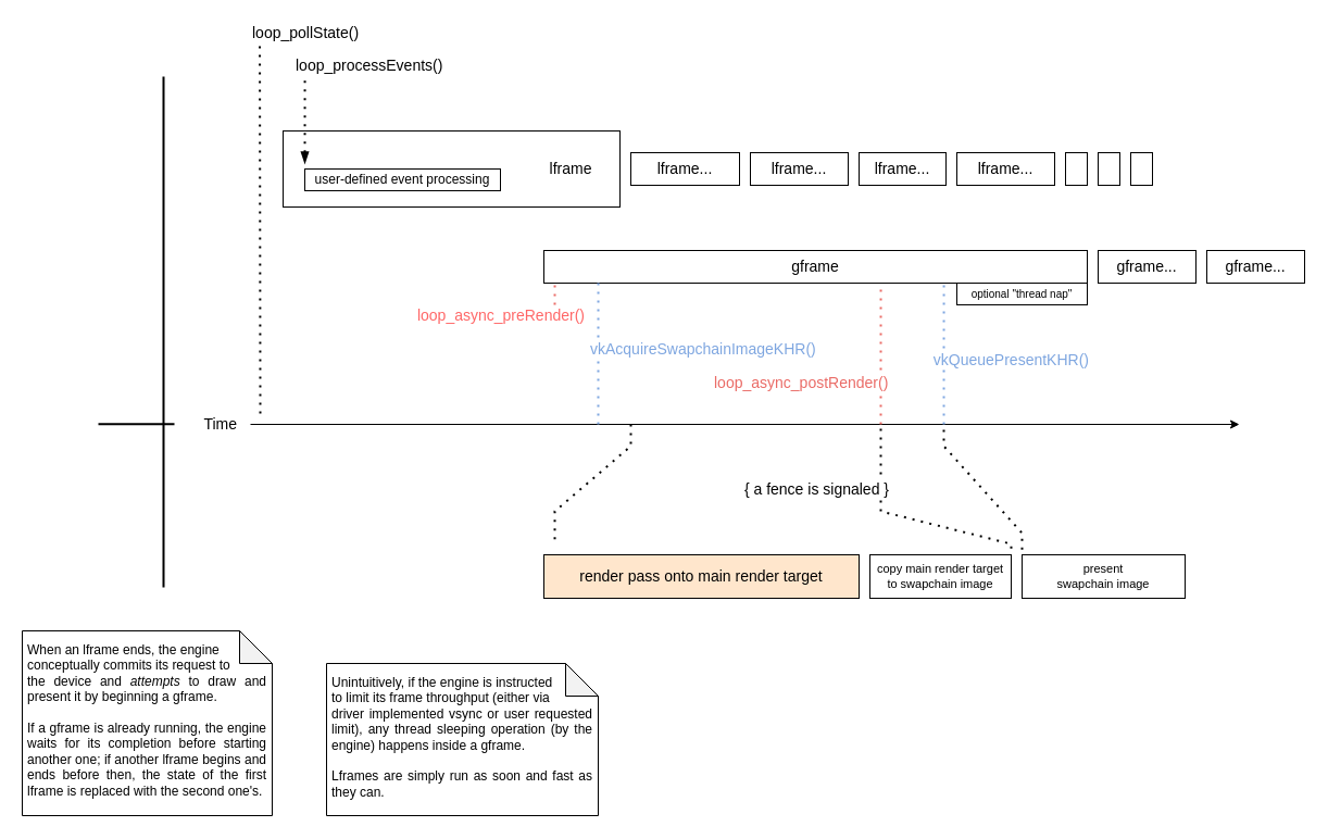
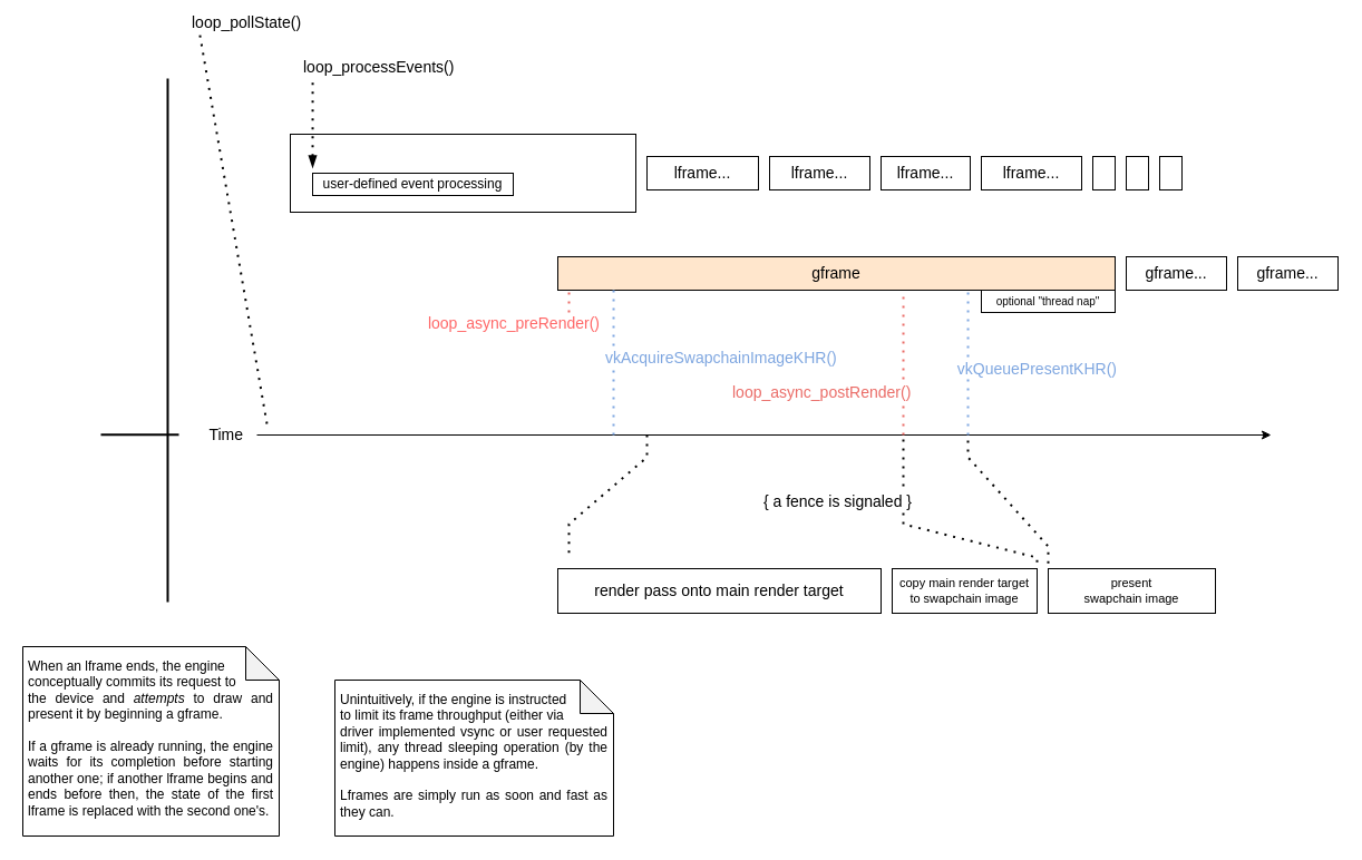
  <mxCell id="0" />
  <mxCell id="1" parent="0" />
  <mxCell id="2" value="" style="endArrow=classic;html=1;rounded=0;" parent="1" edge="1"><mxGeometry width="50" height="50" relative="1" as="geometry"><mxPoint x="230" y="390" as="sourcePoint" /><mxPoint x="1140" y="390" as="targetPoint" /></mxGeometry></mxCell>
- <mxCell id="3" value="loop_pollState()" style="text;html=1;strokeColor=none;fillColor=none;align=left;verticalAlign=middle;whiteSpace=wrap;rounded=0;textDirection=ltr;horizontal=1;fontSize=14;" parent="1" vertex="1"><mxGeometry x="230" y="20" width="150" height="20" as="geometry" /></mxCell>
+ <mxCell id="3" value="loop_pollState()" style="text;html=1;strokeColor=none;fillColor=none;align=left;verticalAlign=middle;whiteSpace=wrap;rounded=0;textDirection=ltr;horizontal=1;fontSize=14;" parent="1" vertex="1"><mxGeometry x="170" y="10" width="150" height="20" as="geometry" /></mxCell>
  <mxCell id="4" value="" style="endArrow=none;dashed=1;html=1;dashPattern=1 3;strokeWidth=2;rounded=0;entryX=0.057;entryY=0.953;entryDx=0;entryDy=0;jumpSize=6;startArrow=none;startFill=0;entryPerimeter=0;" parent="1" target="3" edge="1"><mxGeometry width="50" height="50" relative="1" as="geometry"><mxPoint x="239" y="380" as="sourcePoint" /><mxPoint x="460" y="190" as="targetPoint" /></mxGeometry></mxCell>
  <mxCell id="5" value="loop_processEvents()" style="text;html=1;strokeColor=none;fillColor=none;align=left;verticalAlign=middle;whiteSpace=wrap;rounded=0;textDirection=ltr;horizontal=1;fontSize=14;" parent="1" vertex="1"><mxGeometry x="270" y="50" width="150" height="20" as="geometry" /></mxCell>
  <mxCell id="6" value="" style="rounded=0;whiteSpace=wrap;html=1;fontSize=14;" parent="1" vertex="1"><mxGeometry x="260" y="120" width="310" height="70" as="geometry" /></mxCell>
  <mxCell id="7" value="Time" style="text;html=1;strokeColor=none;fillColor=none;align=right;verticalAlign=middle;whiteSpace=wrap;rounded=0;labelBackgroundColor=none;fontSize=14;" parent="1" vertex="1"><mxGeometry x="180" y="380" width="40" height="20" as="geometry" /></mxCell>
  <mxCell id="8" value="" style="endArrow=none;html=1;rounded=0;fontSize=14;strokeWidth=2;jumpSize=6;" parent="1" edge="1"><mxGeometry width="50" height="50" relative="1" as="geometry"><mxPoint x="150" y="540" as="sourcePoint" /><mxPoint x="150" y="70" as="targetPoint" /></mxGeometry></mxCell>
  <mxCell id="9" value="" style="endArrow=none;html=1;rounded=0;fontSize=14;strokeWidth=2;jumpSize=6;" parent="1" edge="1"><mxGeometry width="50" height="50" relative="1" as="geometry"><mxPoint x="90" y="389.76" as="sourcePoint" /><mxPoint x="160" y="389.76" as="targetPoint" /></mxGeometry></mxCell>
  <mxCell id="10" value="user-defined event processing" style="rounded=0;whiteSpace=wrap;html=1;labelBackgroundColor=none;fontSize=12;" parent="1" vertex="1"><mxGeometry x="280" y="155" width="180" height="20" as="geometry" /></mxCell>
- <mxCell id="11" value="gframe" style="rounded=0;whiteSpace=wrap;html=1;fontSize=14;" parent="1" vertex="1"><mxGeometry x="500" y="230" width="500" height="30" as="geometry" /></mxCell>
+ <mxCell id="11" value="gframe" style="rounded=0;whiteSpace=wrap;html=1;fontSize=14;fillColor=#ffe6cc;" parent="1" vertex="1"><mxGeometry x="500" y="230" width="500" height="30" as="geometry" /></mxCell>
  <mxCell id="12" value="" style="endArrow=none;dashed=1;html=1;dashPattern=1 3;strokeWidth=2;rounded=0;endFill=0;startArrow=blockThin;startFill=1;entryX=0.067;entryY=1.022;entryDx=0;entryDy=0;entryPerimeter=0;" parent="1" target="5" edge="1"><mxGeometry width="50" height="50" relative="1" as="geometry"><mxPoint x="280" y="150" as="sourcePoint" /><mxPoint x="280" y="90" as="targetPoint" /></mxGeometry></mxCell>
- <mxCell id="13" value="&lt;font style=&quot;font-size: 14px;&quot;&gt;lframe&lt;/font&gt;" style="text;html=1;strokeColor=none;fillColor=none;align=center;verticalAlign=middle;whiteSpace=wrap;rounded=0;labelBackgroundColor=none;fontSize=10;" parent="1" vertex="1"><mxGeometry x="495" y="140" width="60" height="30" as="geometry" /></mxCell>
  <mxCell id="14" value="" style="endArrow=none;dashed=1;html=1;dashPattern=1 3;strokeWidth=2;rounded=0;endFill=0;startArrow=none;startFill=0;entryX=0.067;entryY=1.022;entryDx=0;entryDy=0;entryPerimeter=0;strokeColor=#7EA6E0;" parent="1" edge="1"><mxGeometry width="50" height="50" relative="1" as="geometry"><mxPoint x="550" y="310" as="sourcePoint" /><mxPoint x="550.05" y="260" as="targetPoint" /></mxGeometry></mxCell>
  <mxCell id="15" value="vkAcquireSwapchainImageKHR()" style="text;html=1;strokeColor=none;fillColor=none;align=left;verticalAlign=middle;whiteSpace=wrap;rounded=0;textDirection=ltr;horizontal=1;fontSize=14;rotation=0;fontColor=#7EA6E0;" parent="1" vertex="1"><mxGeometry x="541" y="311" width="220" height="20" as="geometry" /></mxCell>
  <mxCell id="16" value="lframe..." style="rounded=0;whiteSpace=wrap;html=1;fontSize=14;" parent="1" vertex="1"><mxGeometry x="580" y="140" width="100" height="30" as="geometry" /></mxCell>
- <mxCell id="17" value="render pass onto main render target" style="rounded=0;whiteSpace=wrap;html=1;fontSize=14;fillColor=#ffe6cc;" parent="1" vertex="1"><mxGeometry x="500" y="510" width="290" height="40" as="geometry" /></mxCell>
+ <mxCell id="17" value="render pass onto main render target" style="rounded=0;whiteSpace=wrap;html=1;fontSize=14;" parent="1" vertex="1"><mxGeometry x="500" y="510" width="290" height="40" as="geometry" /></mxCell>
  <mxCell id="18" value="{ a fence is signaled }" style="text;html=1;strokeColor=none;fillColor=none;align=right;verticalAlign=middle;whiteSpace=wrap;rounded=0;textDirection=ltr;horizontal=1;fontSize=14;" parent="1" vertex="1"><mxGeometry x="680" y="440" width="140" height="20" as="geometry" /></mxCell>
  <mxCell id="19" value="copy main render target to swapchain image" style="rounded=0;whiteSpace=wrap;html=1;fontSize=11;" parent="1" vertex="1"><mxGeometry x="800" y="510" width="130" height="40" as="geometry" /></mxCell>
  <mxCell id="20" value="present&lt;br&gt;swapchain image" style="rounded=0;whiteSpace=wrap;html=1;fontSize=11;" parent="1" vertex="1"><mxGeometry x="940" y="510" width="150" height="40" as="geometry" /></mxCell>
  <mxCell id="21" value="" style="endArrow=none;dashed=1;html=1;dashPattern=1 3;strokeWidth=2;rounded=0;fontSize=10;jumpSize=6;" parent="1" edge="1"><mxGeometry width="50" height="50" relative="1" as="geometry"><mxPoint x="810" y="460" as="sourcePoint" /><mxPoint x="930" y="510" as="targetPoint" /><Array as="points"><mxPoint x="810" y="470" /><mxPoint x="930" y="500" /></Array></mxGeometry></mxCell>
  <mxCell id="22" value="lframe..." style="rounded=0;whiteSpace=wrap;html=1;fontSize=14;" parent="1" vertex="1"><mxGeometry x="690" y="140" width="90" height="30" as="geometry" /></mxCell>
  <mxCell id="23" value="lframe..." style="rounded=0;whiteSpace=wrap;html=1;fontSize=14;" parent="1" vertex="1"><mxGeometry x="880" y="140" width="90" height="30" as="geometry" /></mxCell>
  <mxCell id="24" value="gframe..." style="rounded=0;whiteSpace=wrap;html=1;fontSize=14;" parent="1" vertex="1"><mxGeometry x="1010" y="230" width="90" height="30" as="geometry" /></mxCell>
  <mxCell id="25" value="" style="endArrow=none;dashed=1;html=1;dashPattern=1 3;strokeWidth=2;rounded=0;endFill=0;startArrow=none;startFill=0;entryX=0.067;entryY=1.022;entryDx=0;entryDy=0;entryPerimeter=0;strokeColor=#EA6B66;" parent="1" edge="1"><mxGeometry width="50" height="50" relative="1" as="geometry"><mxPoint x="510" y="280" as="sourcePoint" /><mxPoint x="510.05" y="260" as="targetPoint" /></mxGeometry></mxCell>
  <mxCell id="26" value="loop_async_preRender()" style="text;html=1;strokeColor=none;fillColor=none;align=right;verticalAlign=middle;whiteSpace=wrap;rounded=0;textDirection=ltr;horizontal=1;fontSize=14;fontColor=#FF6666;" parent="1" vertex="1"><mxGeometry x="380" y="280" width="160" height="20" as="geometry" /></mxCell>
  <mxCell id="27" value="" style="endArrow=none;dashed=1;html=1;dashPattern=1 3;strokeWidth=2;rounded=0;endFill=0;startArrow=none;startFill=0;entryX=0.067;entryY=1.022;entryDx=0;entryDy=0;entryPerimeter=0;strokeColor=#EA6B66;" parent="1" edge="1"><mxGeometry width="50" height="50" relative="1" as="geometry"><mxPoint x="810" y="340" as="sourcePoint" /><mxPoint x="810.05" y="260" as="targetPoint" /></mxGeometry></mxCell>
  <mxCell id="28" value="loop_async_postRender()" style="text;html=1;strokeColor=none;fillColor=none;align=left;verticalAlign=middle;whiteSpace=wrap;rounded=0;textDirection=ltr;horizontal=1;fontSize=14;fontColor=#EA6B66;" parent="1" vertex="1"><mxGeometry x="655" y="342" width="170" height="20" as="geometry" /></mxCell>
  <mxCell id="29" value="" style="endArrow=none;dashed=1;html=1;dashPattern=1 3;strokeWidth=2;rounded=0;endFill=0;startArrow=none;startFill=0;entryX=0.067;entryY=1.022;entryDx=0;entryDy=0;entryPerimeter=0;strokeColor=#7EA6E0;" parent="1" edge="1"><mxGeometry width="50" height="50" relative="1" as="geometry"><mxPoint x="868.03" y="320" as="sourcePoint" /><mxPoint x="868.08" y="260" as="targetPoint" /></mxGeometry></mxCell>
  <mxCell id="30" value="" style="endArrow=none;dashed=1;html=1;dashPattern=1 3;strokeWidth=2;rounded=0;endFill=0;startArrow=none;startFill=0;strokeColor=#7EA6E0;" parent="1" edge="1"><mxGeometry width="50" height="50" relative="1" as="geometry"><mxPoint x="868.03" y="390" as="sourcePoint" /><mxPoint x="868.03" y="340" as="targetPoint" /></mxGeometry></mxCell>
  <mxCell id="31" value="vkQueuePresentKHR()" style="text;html=1;strokeColor=none;fillColor=none;align=right;verticalAlign=middle;whiteSpace=wrap;rounded=0;textDirection=ltr;horizontal=1;fontSize=14;rotation=0;fontColor=#7EA6E0;" parent="1" vertex="1"><mxGeometry x="852" y="321" width="152" height="20" as="geometry" /></mxCell>
  <mxCell id="32" value="gframe..." style="rounded=0;whiteSpace=wrap;html=1;fontSize=14;" parent="1" vertex="1"><mxGeometry x="1110" y="230" width="90" height="30" as="geometry" /></mxCell>
  <mxCell id="33" value="" style="rounded=0;whiteSpace=wrap;html=1;fontSize=14;" parent="1" vertex="1"><mxGeometry x="980" y="140" width="20" height="30" as="geometry" /></mxCell>
  <mxCell id="34" value="" style="rounded=0;whiteSpace=wrap;html=1;fontSize=14;" parent="1" vertex="1"><mxGeometry x="1010" y="140" width="20" height="30" as="geometry" /></mxCell>
  <mxCell id="35" value="" style="rounded=0;whiteSpace=wrap;html=1;fontSize=14;" parent="1" vertex="1"><mxGeometry x="1040" y="140" width="20" height="30" as="geometry" /></mxCell>
  <mxCell id="36" value="" style="endArrow=none;dashed=1;html=1;dashPattern=1 3;strokeWidth=2;rounded=0;fontSize=10;jumpSize=6;" parent="1" edge="1"><mxGeometry width="50" height="50" relative="1" as="geometry"><mxPoint x="580" y="390" as="sourcePoint" /><mxPoint x="510" y="500" as="targetPoint" /><Array as="points"><mxPoint x="580" y="410" /><mxPoint x="510" y="470" /></Array></mxGeometry></mxCell>
  <mxCell id="37" value="" style="endArrow=none;dashed=1;html=1;dashPattern=1 3;strokeWidth=2;rounded=0;fontSize=10;jumpSize=6;strokeColor=#EA6B66;" parent="1" edge="1"><mxGeometry width="50" height="50" relative="1" as="geometry"><mxPoint x="810" y="390" as="sourcePoint" /><mxPoint x="810" y="360" as="targetPoint" /><Array as="points" /></mxGeometry></mxCell>
  <mxCell id="38" value="&lt;div style=&quot;text-align: justify;&quot;&gt;When an lframe ends, the engine&lt;/div&gt;&lt;div style=&quot;text-align: justify;&quot;&gt;conceptually commits its request to&lt;/div&gt;&lt;div style=&quot;text-align: justify;&quot;&gt;the device and&amp;nbsp;&lt;i&gt;attempts&lt;/i&gt;&amp;nbsp;to draw and present it by beginning a gframe&lt;span style=&quot;background-color: initial;&quot;&gt;.&lt;/span&gt;&lt;/div&gt;&lt;div style=&quot;text-align: justify;&quot;&gt;&lt;span style=&quot;background-color: initial;&quot;&gt;&lt;br&gt;&lt;/span&gt;&lt;/div&gt;&lt;div style=&quot;text-align: justify;&quot;&gt;If a gframe is already running, the engine waits for its completion before starting another one; if another lframe begins and ends before then, the state of the first lframe is replaced with the second one's.&lt;/div&gt;&lt;div style=&quot;text-align: justify;&quot;&gt;&lt;/div&gt;" style="shape=note;whiteSpace=wrap;html=1;backgroundOutline=1;darkOpacity=0.05;labelBackgroundColor=none;fontSize=12;fillColor=default;verticalAlign=top;spacing=6;" parent="1" vertex="1"><mxGeometry x="20" y="580" width="230" height="170" as="geometry" /></mxCell>
  <mxCell id="39" value="&lt;div style=&quot;text-align: justify;&quot;&gt;Unintuitively, if the engine is&amp;nbsp;&lt;span style=&quot;background-color: initial;&quot;&gt;instructed&lt;/span&gt;&lt;/div&gt;&lt;div style=&quot;text-align: justify;&quot;&gt;&lt;span style=&quot;background-color: initial;&quot;&gt;to limit its frame&amp;nbsp;&lt;/span&gt;&lt;span style=&quot;background-color: initial;&quot;&gt;throughput&amp;nbsp;&lt;/span&gt;&lt;span style=&quot;background-color: initial;&quot;&gt;(either via&lt;/span&gt;&lt;/div&gt;&lt;div style=&quot;text-align: justify;&quot;&gt;&lt;span style=&quot;background-color: initial;&quot;&gt;driver implemented vsync or user requested limit), any thread sleeping operation (by the engine) happens inside a gframe.&lt;/span&gt;&lt;/div&gt;&lt;div style=&quot;text-align: justify;&quot;&gt;&lt;span style=&quot;background-color: initial;&quot;&gt;&lt;br&gt;&lt;/span&gt;&lt;/div&gt;&lt;div style=&quot;text-align: justify;&quot;&gt;&lt;span style=&quot;background-color: initial;&quot;&gt;Lframes are simply run as soon and fast as they can.&lt;/span&gt;&lt;/div&gt;&lt;div style=&quot;text-align: justify;&quot;&gt;&lt;/div&gt;" style="shape=note;whiteSpace=wrap;html=1;backgroundOutline=1;darkOpacity=0.05;labelBackgroundColor=none;fontSize=12;fillColor=default;verticalAlign=top;spacing=6;" parent="1" vertex="1"><mxGeometry x="300" y="610" width="250" height="140" as="geometry" /></mxCell>
  <mxCell id="40" value="optional &quot;thread nap&quot;" style="rounded=0;whiteSpace=wrap;html=1;labelBackgroundColor=none;fontSize=10;fillColor=default;" parent="1" vertex="1"><mxGeometry x="880" y="260" width="120" height="20" as="geometry" /></mxCell>
  <mxCell id="41" value="lframe..." style="rounded=0;whiteSpace=wrap;html=1;fontSize=14;" parent="1" vertex="1"><mxGeometry x="790" y="140" width="80" height="30" as="geometry" /></mxCell>
  <mxCell id="42" value="" style="endArrow=none;dashed=1;html=1;dashPattern=1 3;strokeWidth=2;rounded=0;endFill=0;startArrow=none;startFill=0;strokeColor=#7EA6E0;" parent="1" edge="1"><mxGeometry width="50" height="50" relative="1" as="geometry"><mxPoint x="550" y="390" as="sourcePoint" /><mxPoint x="550" y="330" as="targetPoint" /></mxGeometry></mxCell>
  <mxCell id="43" value="" style="endArrow=none;dashed=1;html=1;dashPattern=1 3;strokeWidth=2;rounded=0;fontSize=10;jumpSize=6;" parent="1" edge="1"><mxGeometry width="50" height="50" relative="1" as="geometry"><mxPoint x="810" y="394" as="sourcePoint" /><mxPoint x="810" y="436" as="targetPoint" /></mxGeometry></mxCell>
  <mxCell id="44" value="" style="endArrow=none;dashed=1;html=1;dashPattern=1 3;strokeWidth=2;rounded=0;fontSize=10;jumpSize=6;entryX=0;entryY=0;entryDx=0;entryDy=0;" parent="1" target="20" edge="1"><mxGeometry width="50" height="50" relative="1" as="geometry"><mxPoint x="868" y="395" as="sourcePoint" /><mxPoint x="820" y="446" as="targetPoint" /><Array as="points"><mxPoint x="868" y="410" /><mxPoint x="940" y="490" /></Array></mxGeometry></mxCell>
